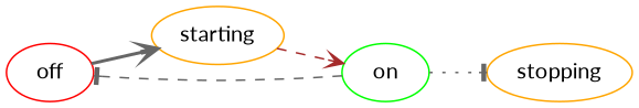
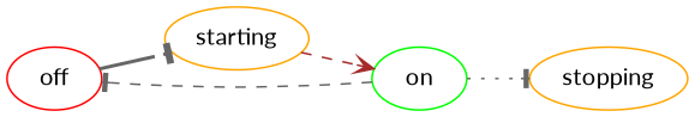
  digraph {
    fontname=Lato
    rankdir=LR
    node [color=orange fontname=Lato]
    edge [arrowhead=vee color=gray40 fontname=Lato style=dashed]
    off [color=red]
    starting
    on [color=green]
    stopping
-   off -> starting [style=bold]
+   off -> starting [arrowhead=tee style=bold]
    starting -> on [color=brown]
    on -> off [arrowhead=tee]
    on -> stopping [arrowhead=tee style=dotted]
  }
